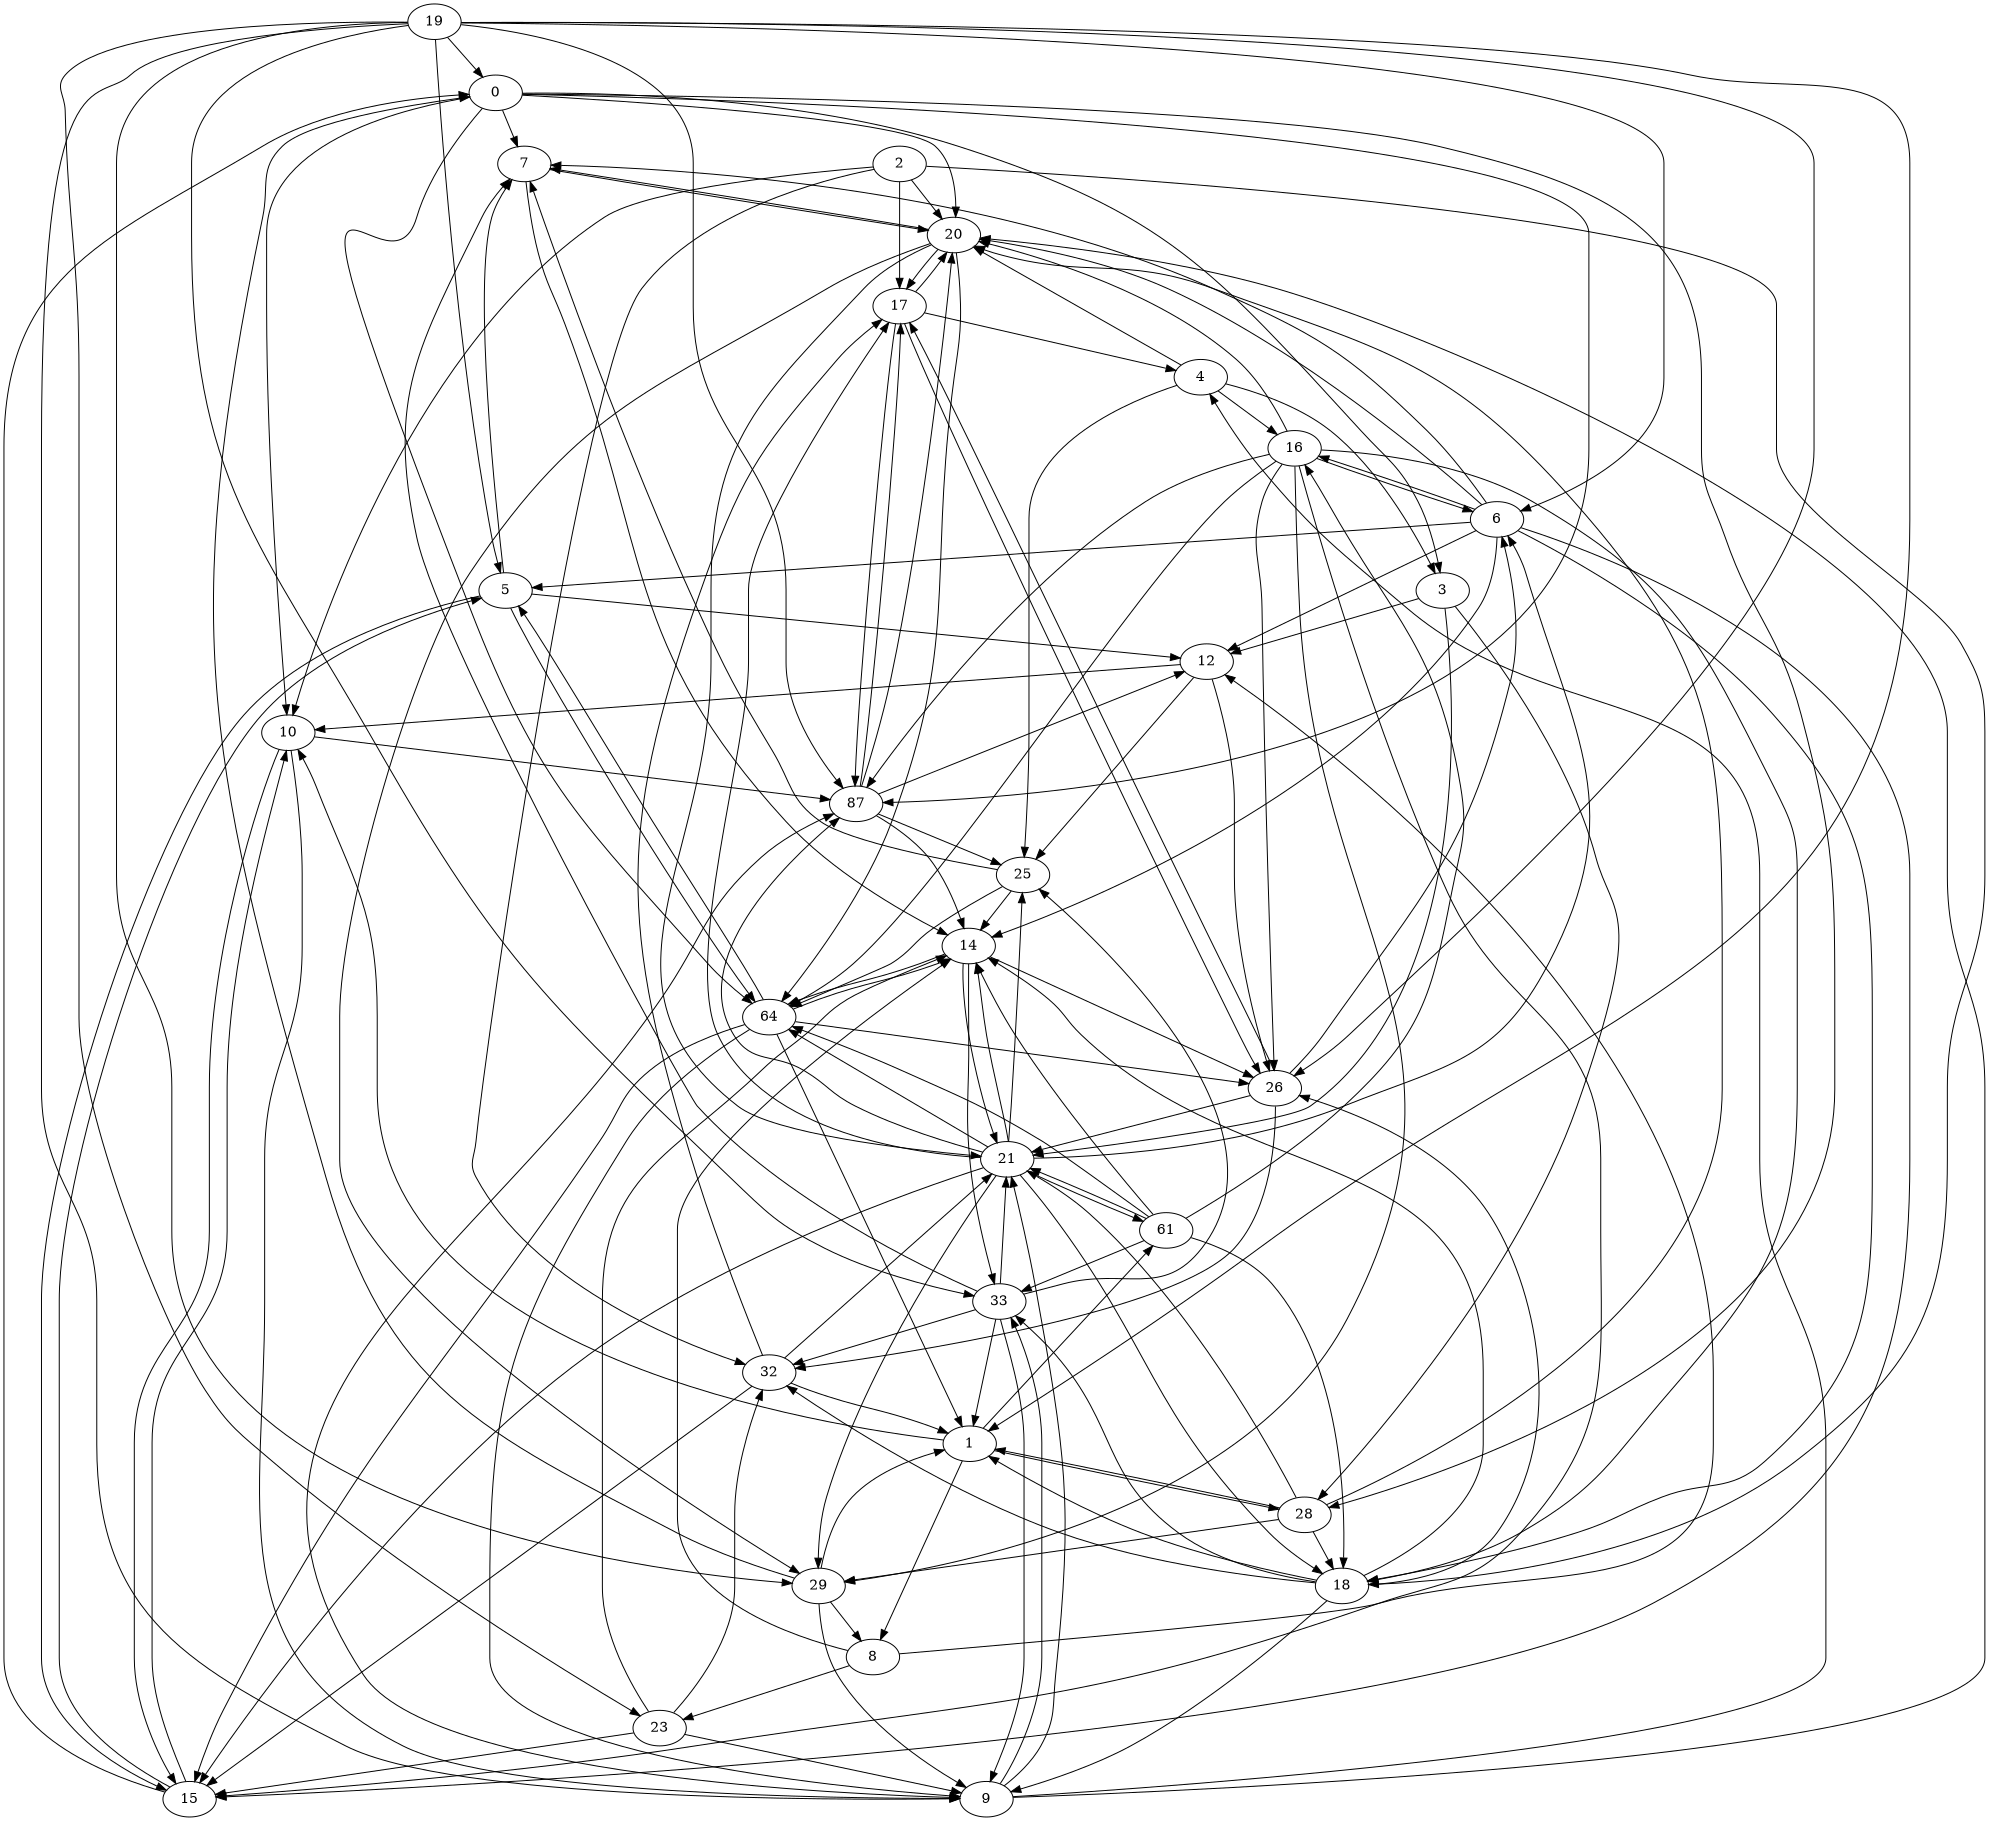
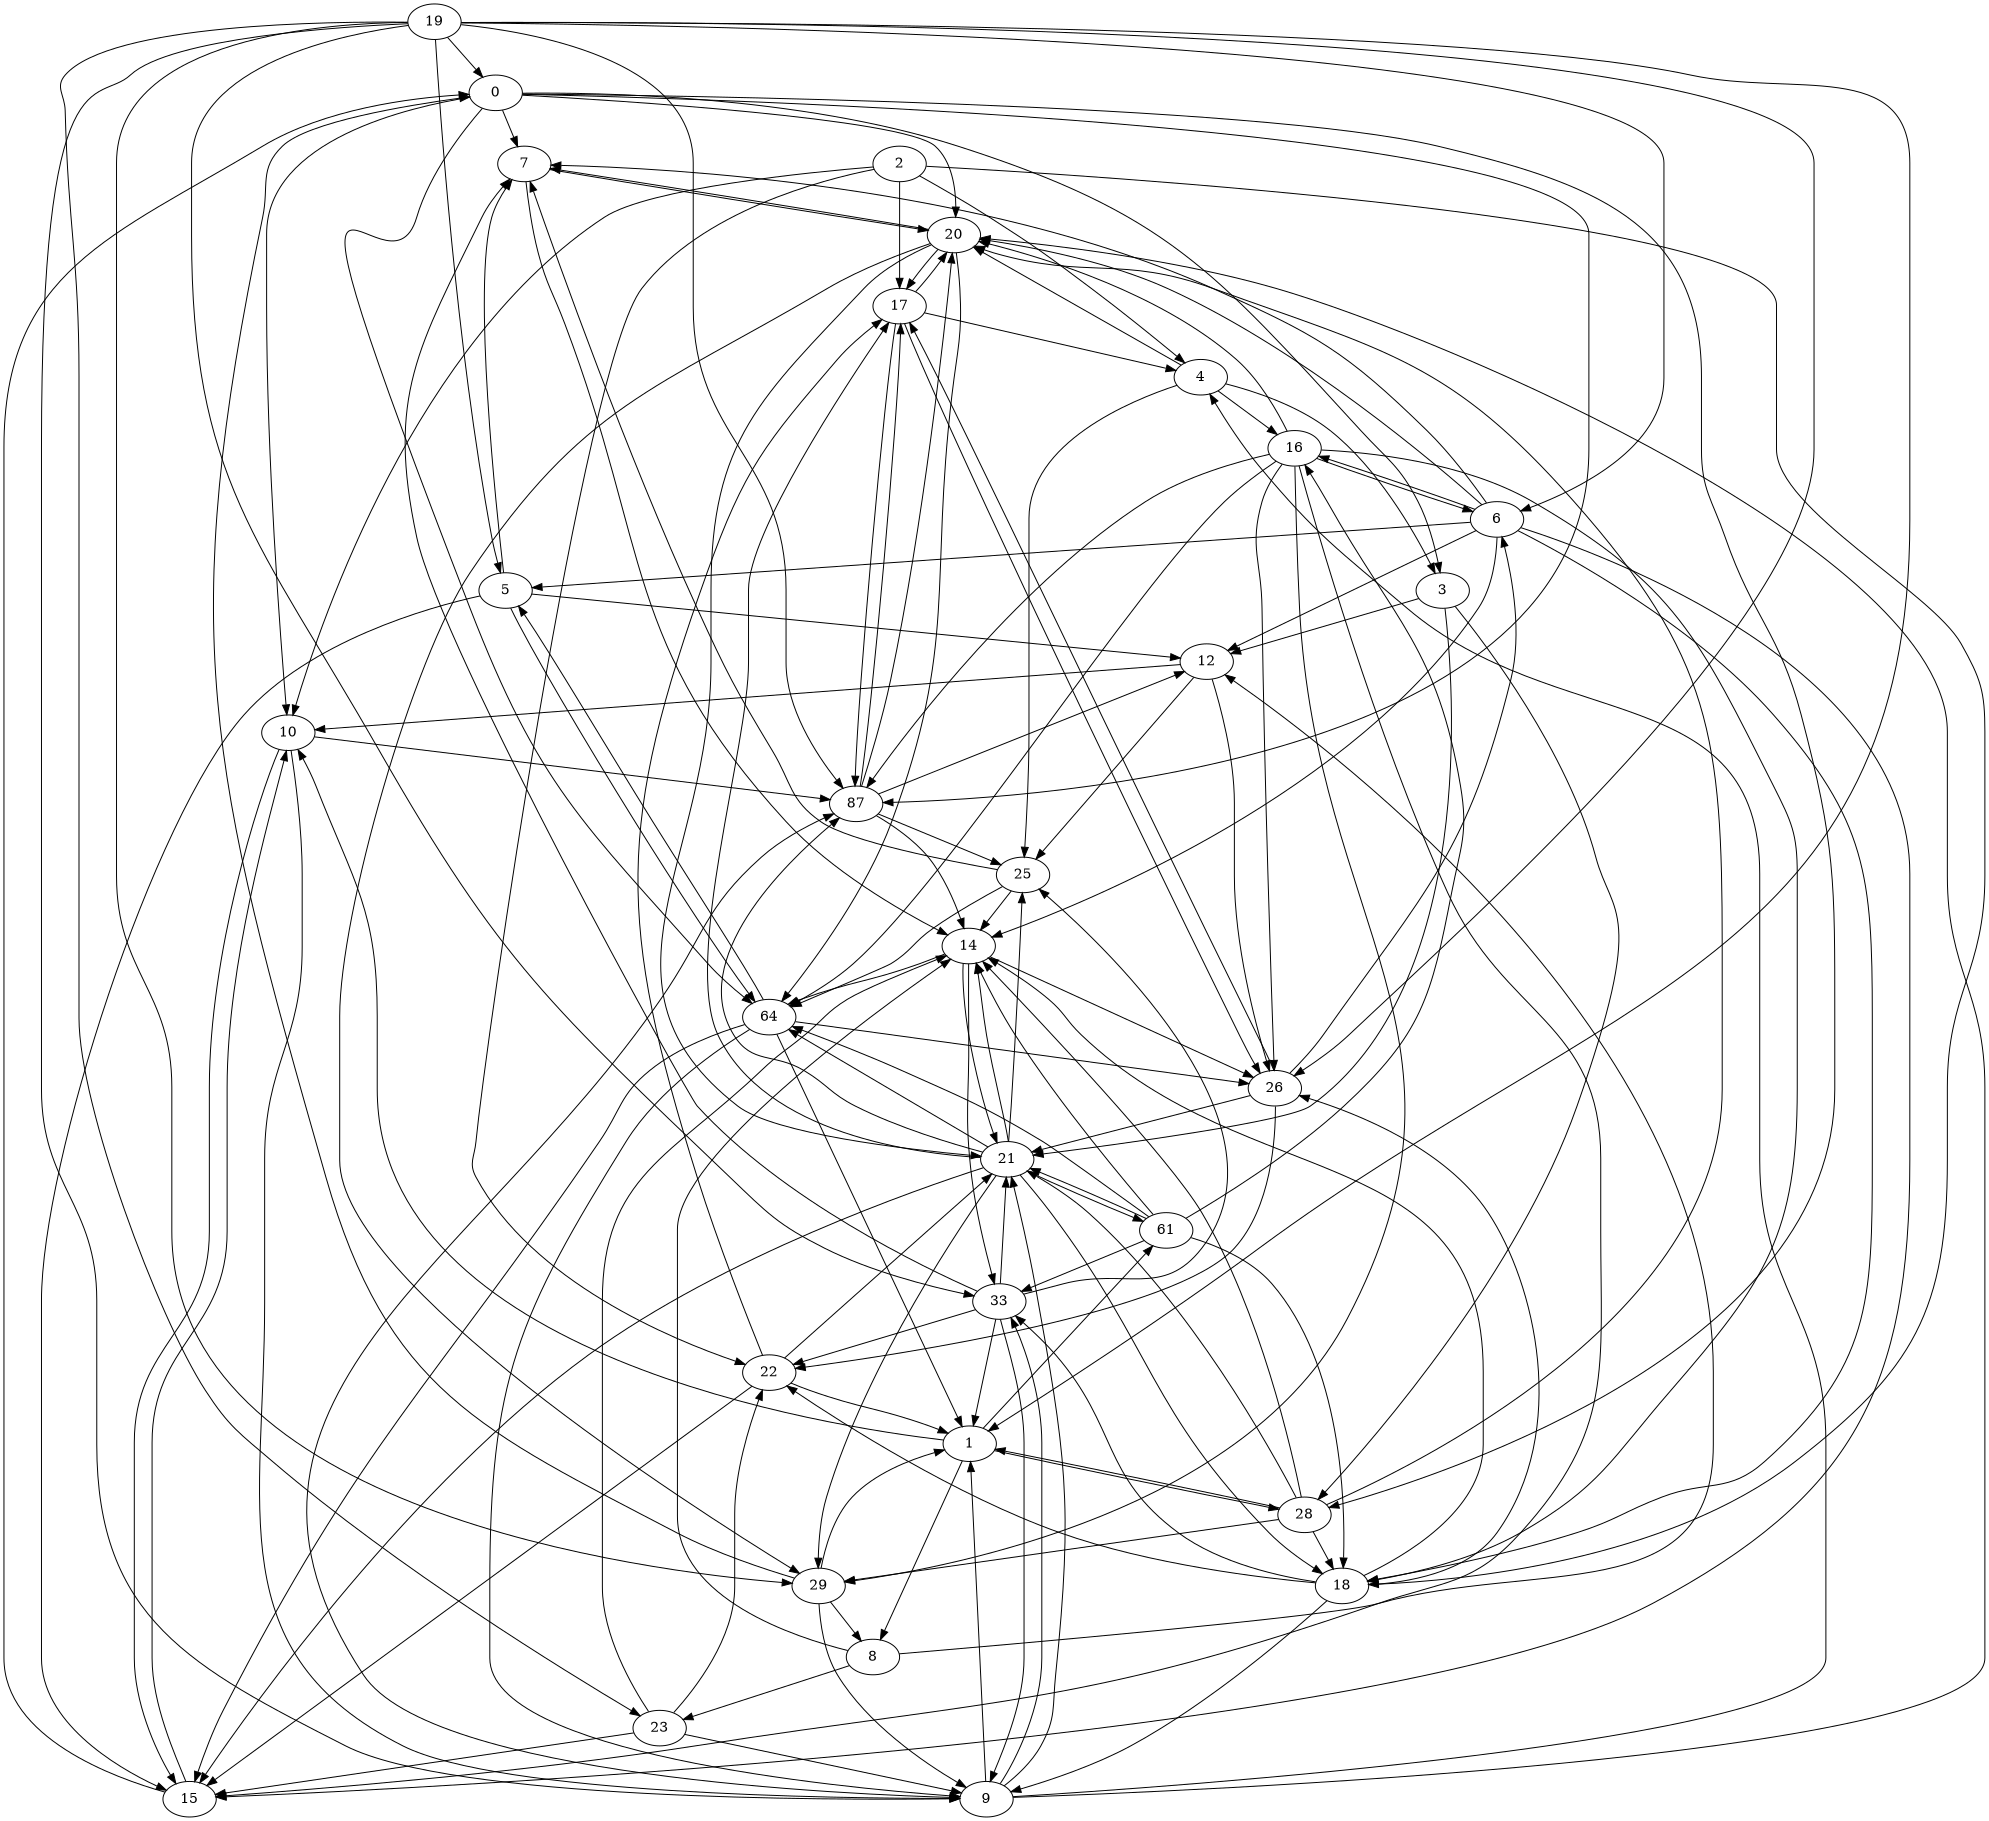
  digraph {
    0
    7
    10
    28
    20
    n6 [label=87]
    3
    n8 [label=64]
    14
    15
    9
    1
    18
    21
    29
    17
    12
    25
    5
    26
    n21 [label=33]
    4
    8
    n24 [label=61]
-   22 [label=32]
+   22
    6
    23
    16
    2
    19
    0 -> 7
    0 -> 10
    0 -> 28
    0 -> 20
    0 -> n6
    0 -> 3
    0 -> n8
    7 -> 20
    7 -> 14
    10 -> n6
    10 -> 15
    10 -> 9
    28 -> 20
    28 -> 1
    28 -> 18
    28 -> 21
    28 -> 29
    20 -> 7
    20 -> n8
    20 -> 21
    20 -> 29
    20 -> 17
    n6 -> 20
    n6 -> 14
    n6 -> 17
    n6 -> 12
    n6 -> 25
    3 -> 28
    3 -> 21
    3 -> 12
-   n8 -> 14
+   28 -> 14
    n8 -> 15
    n8 -> 9
    n8 -> 1
    n8 -> 5
    n8 -> 26
    14 -> n8
    14 -> 21
    14 -> 26
    14 -> n21
    15 -> 0
    15 -> 10
-   15 -> 5
    9 -> 20
    9 -> n6
    9 -> 21
    9 -> n21
    9 -> 4
    1 -> 10
    1 -> 28
    1 -> 8
    1 -> n24
    18 -> 14
    18 -> 9
-   18 -> 1
+   9 -> 1
    18 -> 26
    18 -> n21
    18 -> 22
    21 -> n6
    21 -> n8
    21 -> 14
    21 -> 15
    21 -> 18
    21 -> 29
    21 -> 17
    21 -> 25
    21 -> n24
-   21 -> 6
    29 -> 0
    29 -> 9
    29 -> 1
    29 -> 8
    17 -> 20
    17 -> n6
    17 -> 26
    17 -> 4
    12 -> 10
    12 -> 25
    12 -> 26
    25 -> 7
    25 -> n8
    25 -> 14
    5 -> 7
    5 -> n8
    5 -> 15
    5 -> 12
    26 -> 21
    26 -> 17
    26 -> 22
    26 -> 6
    n21 -> 7
    n21 -> 9
    n21 -> 1
    n21 -> 21
    n21 -> 25
    n21 -> 22
    4 -> 20
    4 -> 3
    4 -> 25
    4 -> 16
    8 -> 14
    8 -> 12
    8 -> 23
    n24 -> n8
    n24 -> 14
    n24 -> 18
    n24 -> 21
    n24 -> n21
    n24 -> 16
    22 -> 15
    22 -> 1
    22 -> 21
    22 -> 17
    6 -> 7
    6 -> 20
    6 -> 14
    6 -> 15
    6 -> 18
    6 -> 12
    6 -> 5
    6 -> 16
    23 -> 14
    23 -> 15
    23 -> 9
    23 -> 22
    16 -> 20
    16 -> n6
    16 -> n8
    16 -> 15
    16 -> 18
    16 -> 29
    16 -> 26
    16 -> 6
    2 -> 10
-   2 -> 20
+   2 -> 4
    2 -> 18
    2 -> 17
    2 -> 22
    19 -> 0
    19 -> n6
    19 -> 9
    19 -> 1
    19 -> 29
    19 -> 5
    19 -> 26
    19 -> n21
    19 -> 6
    19 -> 23
  }
